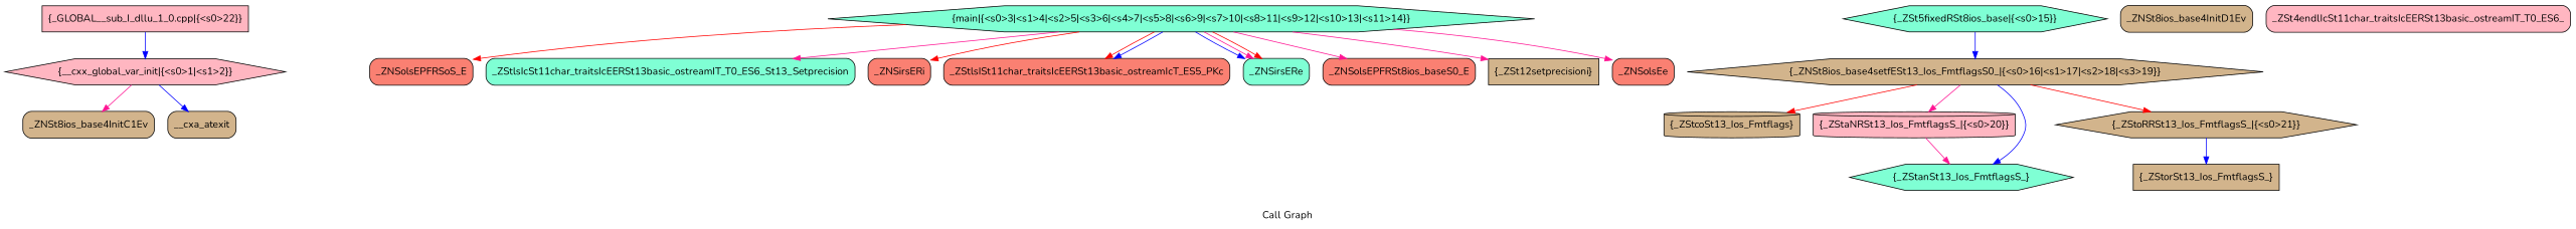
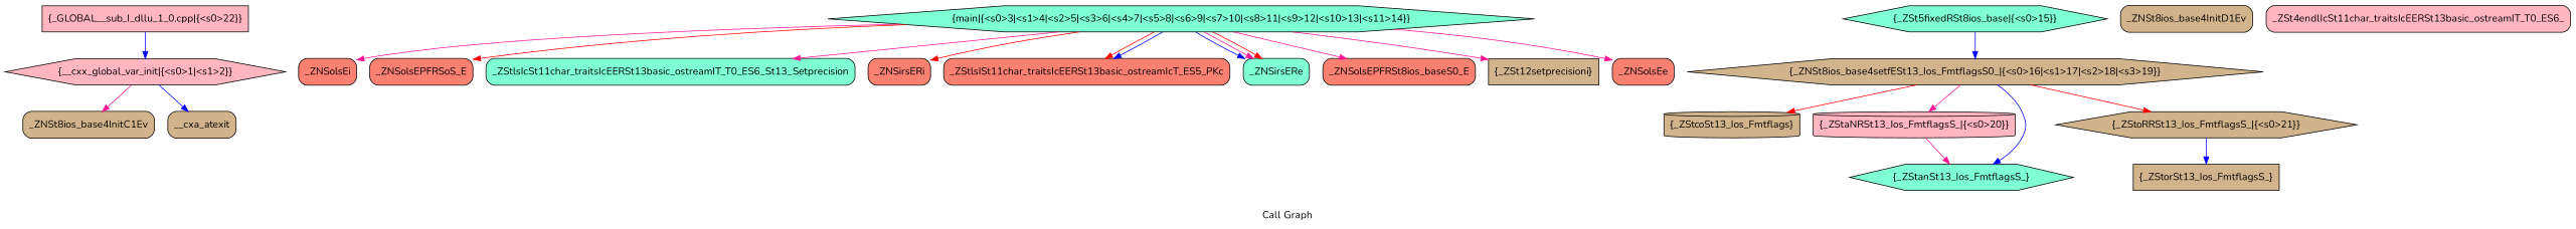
  digraph {
    fontname=Nunito
    label="Call Graph"
    node [fillcolor=tan fontname=Nunito shape=Mrecord style=filled]
    edge [color=deeppink fontname=Nunito tailport=s0]
    n1 [fillcolor=lightpink label="{__cxx_global_var_init|{<s0>1|<s1>2}}" shape=hexagon]
    n2 [label="{_ZNSt8ios_base4InitC1Ev}"]
    n3 [label="{__cxa_atexit}"]
+   n4 [fillcolor=salmon label="{_ZNSolsEi}"]
    n5 [fillcolor=salmon label="{_ZNSolsEPFRSoS_E}"]
    n6 [label="{_ZStorSt13_Ios_FmtflagsS_}" shape=box]
    n7 [label="{_ZNSt8ios_base4InitD1Ev}"]
    n8 [fillcolor=aquamarine label="{_ZStlsIcSt11char_traitsIcEERSt13basic_ostreamIT_T0_ES6_St13_Setprecision}"]
    n9 [label="{_ZNSt8ios_base4setfESt13_Ios_FmtflagsS0_|{<s0>16|<s1>17|<s2>18|<s3>19}}" shape=hexagon]
    n10 [label="{_ZStcoSt13_Ios_Fmtflags}" shape=cylinder]
    n11 [fillcolor=lightpink label="{_ZStaNRSt13_Ios_FmtflagsS_|{<s0>20}}" shape=cylinder]
    n12 [fillcolor=aquamarine label="{_ZStanSt13_Ios_FmtflagsS_}" shape=hexagon]
    n13 [label="{_ZStoRRSt13_Ios_FmtflagsS_|{<s0>21}}" shape=hexagon]
    n14 [fillcolor=aquamarine label="{main|{<s0>3|<s1>4|<s2>5|<s3>6|<s4>7|<s5>8|<s6>9|<s7>10|<s8>11|<s9>12|<s10>13|<s11>14}}" shape=hexagon]
    n15 [fillcolor=salmon label="{_ZNSirsERi}"]
    n16 [fillcolor=salmon label="{_ZStlsISt11char_traitsIcEERSt13basic_ostreamIcT_ES5_PKc}"]
    n17 [fillcolor=aquamarine label="{_ZNSirsERe}"]
    n18 [fillcolor=salmon label="{_ZNSolsEPFRSt8ios_baseS0_E}"]
    n19 [label="{_ZSt12setprecisioni}" shape=box]
    n20 [fillcolor=salmon label="{_ZNSolsEe}"]
    n21 [fillcolor=aquamarine label="{_ZSt5fixedRSt8ios_base|{<s0>15}}" shape=hexagon]
    n22 [fillcolor=lightpink label="{_ZSt4endlIcSt11char_traitsIcEERSt13basic_ostreamIT_T0_ES6_}"]
    n23 [fillcolor=lightpink label="{_GLOBAL__sub_I_dllu_1_0.cpp|{<s0>22}}" shape=box]
    n1 -> n2
    n1 -> n3 [color=blue tailport=s1]
    n9 -> n10 [color=red]
    n9 -> n11 [tailport=s1]
    n9 -> n12 [color=blue tailport=s2]
    n9 -> n13 [color=red tailport=s3]
    n11 -> n12
    n13 -> n6 [color=blue]
+   n14 -> n4 [tailport=s2]
    n14 -> n5 [color=red tailport=s11]
    n14 -> n8 [tailport=s9]
    n14 -> n15 [color=red]
    n14 -> n16 [color=red tailport=s1]
    n14 -> n16 [color=blue tailport=s3]
    n14 -> n17 [color=blue tailport=s4]
    n14 -> n17 [tailport=s5]
    n14 -> n17 [color=red tailport=s6]
    n14 -> n18 [tailport=s7]
    n14 -> n19 [tailport=s8]
    n14 -> n20 [tailport=s10]
    n21 -> n9 [color=blue]
    n23 -> n1 [color=blue]
  }
